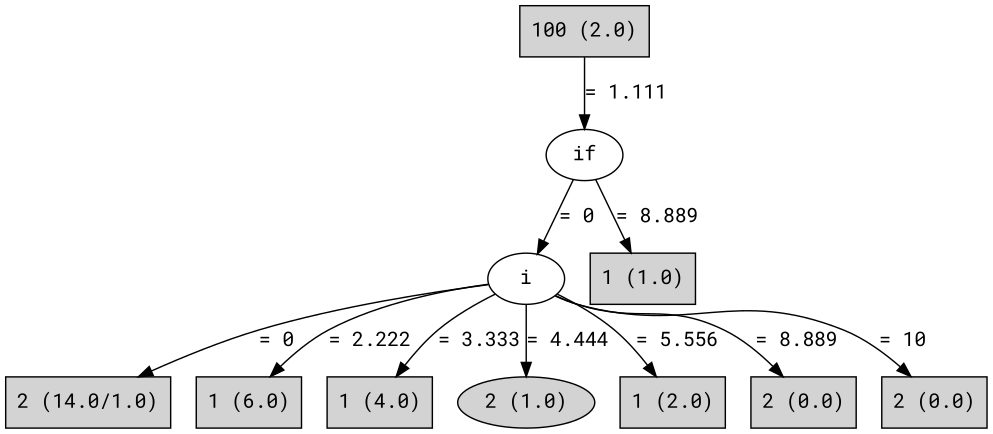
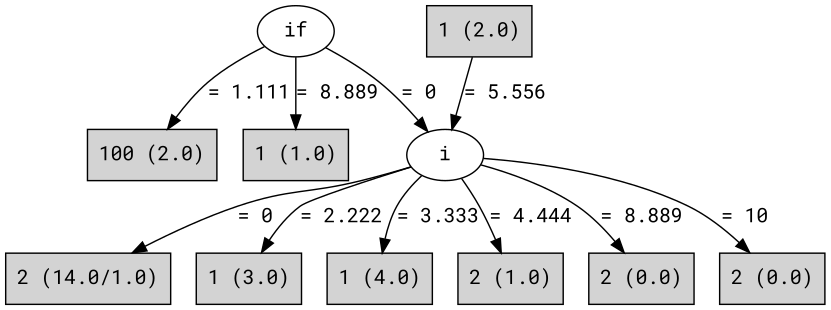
  digraph {
    fontname="Roboto Mono"
    node [fontname="Roboto Mono" shape=box style=filled]
    edge [fontname="Roboto Mono"]
    n1 [label=if shape="" style=""]
    n2 [label=i shape="" style=""]
    n3 [label="100 (2.0)"]
    n4 [label="1 (1.0)"]
    n5 [label="2 (14.0/1.0)"]
-   n6 [label="1 (6.0)"]
+   n6 [label="1 (3.0)"]
    n7 [label="1 (4.0)"]
-   n8 [label="2 (1.0)" shape=ellipse]
+   n8 [label="2 (1.0)"]
    n9 [label="1 (2.0)"]
    n10 [label="2 (0.0)"]
    n11 [label="2 (0.0)"]
    n1 -> n2 [label="= 0"]
-   n3 -> n1 [label="= 1.111"]
+   n1 -> n3 [label="= 1.111"]
    n1 -> n4 [label="= 8.889"]
    n2 -> n5 [label="= 0"]
    n2 -> n6 [label="= 2.222"]
    n2 -> n7 [label="= 3.333"]
    n2 -> n8 [label="= 4.444"]
-   n2 -> n9 [label="= 5.556"]
+   n9 -> n2 [label="= 5.556"]
    n2 -> n10 [label="= 8.889"]
    n2 -> n11 [label="= 10"]
  }
